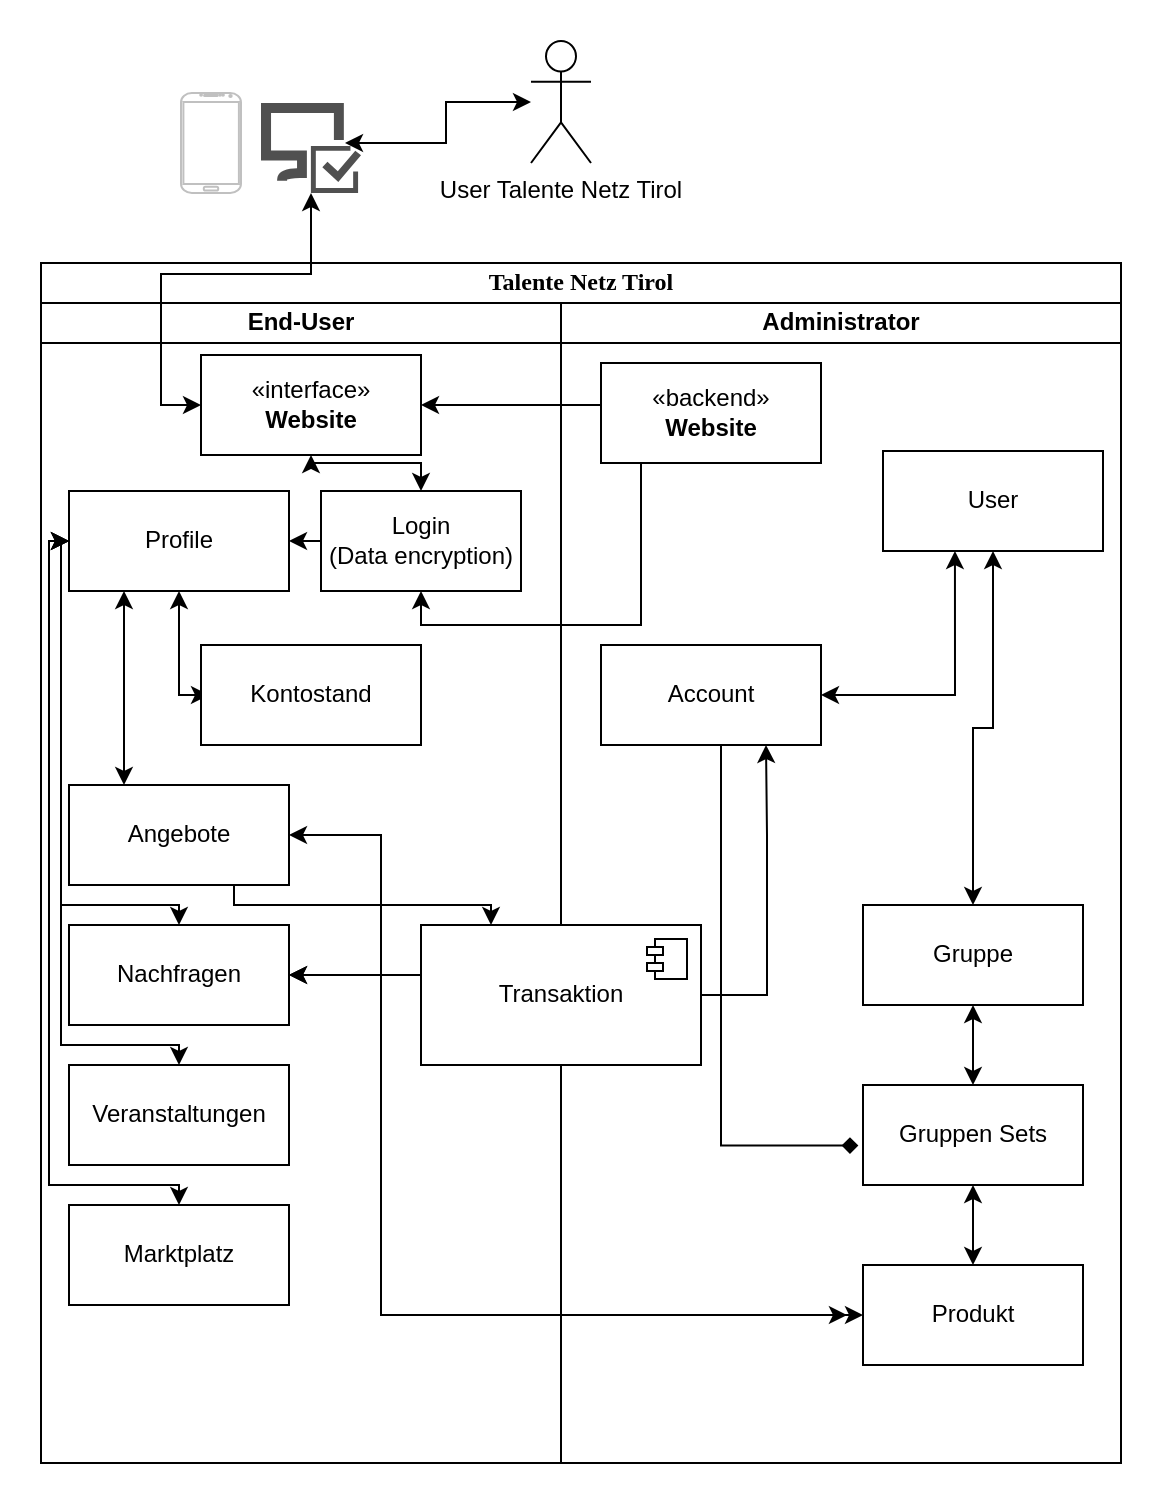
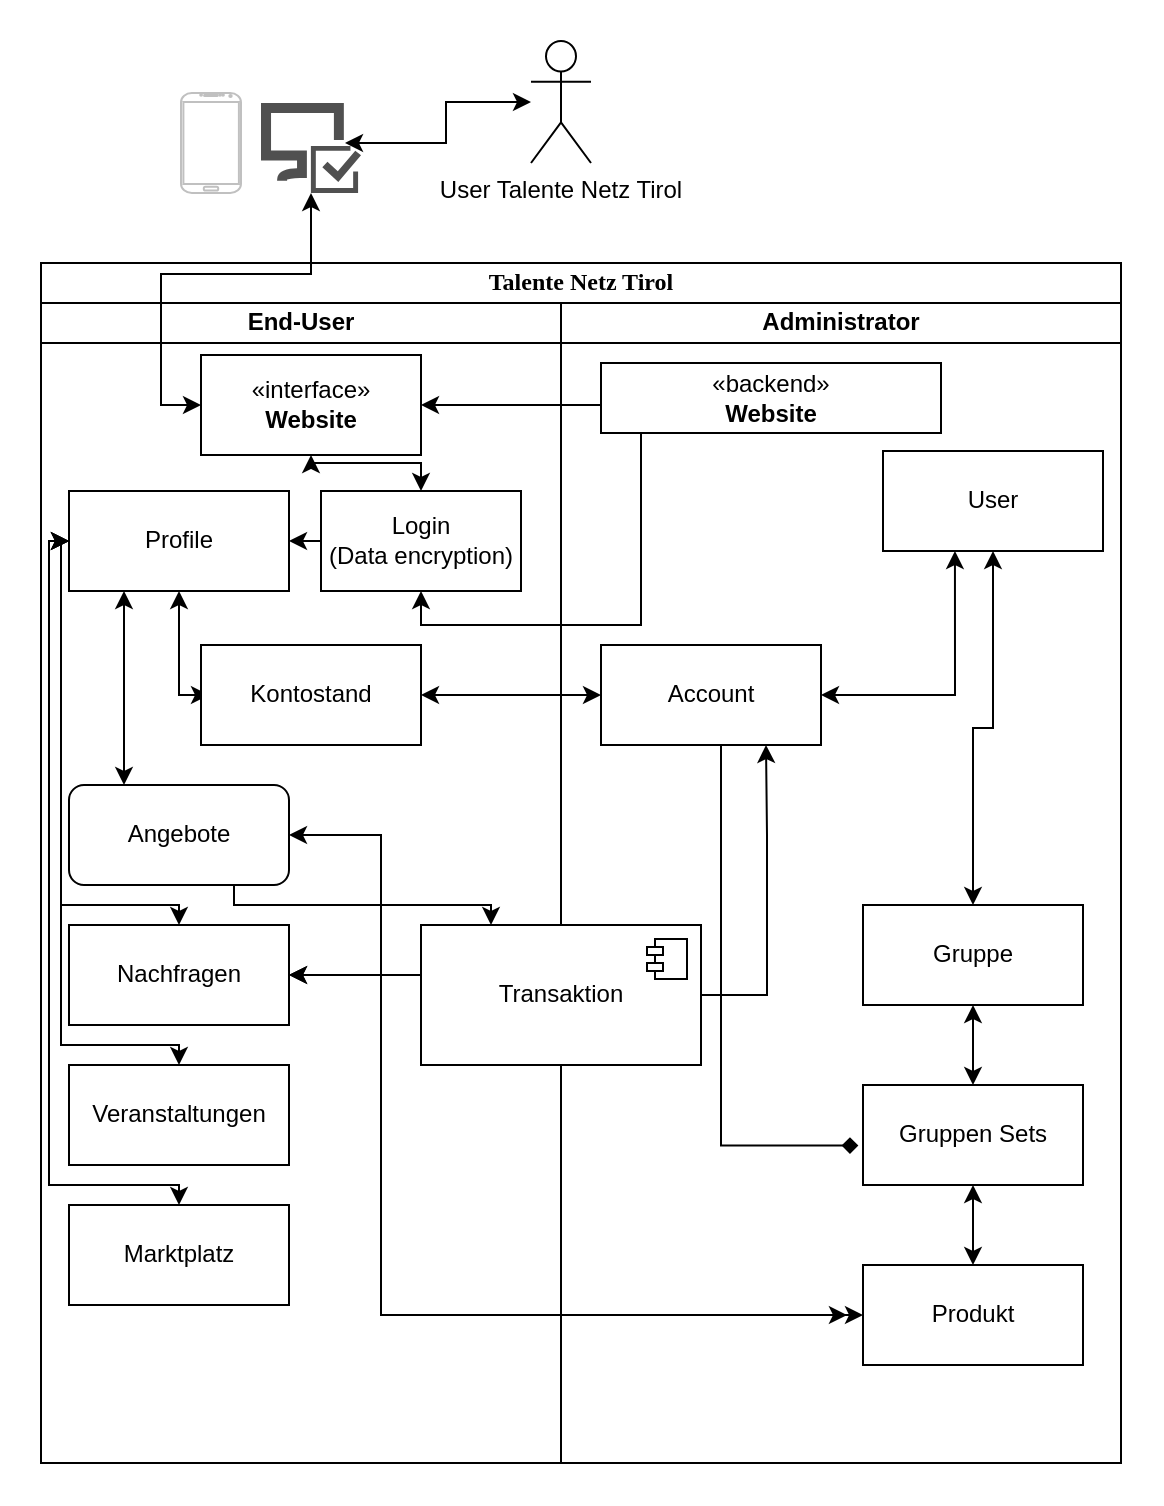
  <mxCell id="0" />
  <mxCell id="1" parent="0" />
  <mxCell id="2" value="Talente Netz Tirol" style="swimlane;html=1;childLayout=stackLayout;startSize=20;rounded=0;shadow=0;comic=0;labelBackgroundColor=none;strokeWidth=1;fontFamily=Verdana;fontSize=12;align=center;" parent="1" vertex="1"><mxGeometry x="20" y="131" width="540" height="600" as="geometry" /></mxCell>
  <mxCell id="3" value="End-User" style="swimlane;html=1;startSize=20;" parent="2" vertex="1"><mxGeometry y="20" width="260" height="580" as="geometry" /></mxCell>
  <mxCell id="4" style="edgeStyle=orthogonalEdgeStyle;rounded=0;orthogonalLoop=1;jettySize=auto;html=1;entryX=1;entryY=0.5;entryDx=0;entryDy=0;" parent="3" target="11" edge="1"><mxGeometry relative="1" as="geometry"><mxPoint x="144" y="119" as="sourcePoint" /></mxGeometry></mxCell>
  <mxCell id="5" value="Login &lt;br&gt;(Data encryption)" style="html=1;" parent="3" vertex="1"><mxGeometry x="140" y="94" width="100" height="50" as="geometry" /></mxCell>
  <mxCell id="6" style="edgeStyle=orthogonalEdgeStyle;rounded=0;orthogonalLoop=1;jettySize=auto;html=1;startArrow=classic;startFill=1;" parent="3" source="11" edge="1"><mxGeometry relative="1" as="geometry"><mxPoint x="84" y="196" as="targetPoint" /><Array as="points"><mxPoint x="69" y="151" /><mxPoint x="69" y="151" /></Array></mxGeometry></mxCell>
  <mxCell id="7" style="edgeStyle=orthogonalEdgeStyle;rounded=0;orthogonalLoop=1;jettySize=auto;html=1;entryX=0.25;entryY=0;entryDx=0;entryDy=0;startArrow=classic;startFill=1;" parent="3" source="11" target="13" edge="1"><mxGeometry relative="1" as="geometry"><Array as="points"><mxPoint x="42" y="193" /></Array></mxGeometry></mxCell>
  <mxCell id="8" style="edgeStyle=orthogonalEdgeStyle;rounded=0;orthogonalLoop=1;jettySize=auto;html=1;startArrow=classic;startFill=1;entryX=0.5;entryY=0;entryDx=0;entryDy=0;" parent="3" source="11" target="14" edge="1"><mxGeometry relative="1" as="geometry"><Array as="points"><mxPoint x="10" y="119" /><mxPoint x="10" y="301" /><mxPoint x="69" y="301" /></Array></mxGeometry></mxCell>
  <mxCell id="9" style="edgeStyle=orthogonalEdgeStyle;rounded=0;orthogonalLoop=1;jettySize=auto;html=1;entryX=0.5;entryY=0;entryDx=0;entryDy=0;startArrow=classic;startFill=1;" parent="3" source="11" target="15" edge="1"><mxGeometry relative="1" as="geometry"><Array as="points"><mxPoint x="10" y="119" /><mxPoint x="10" y="371" /><mxPoint x="69" y="371" /></Array></mxGeometry></mxCell>
  <mxCell id="10" style="edgeStyle=orthogonalEdgeStyle;rounded=0;orthogonalLoop=1;jettySize=auto;html=1;entryX=0.5;entryY=0;entryDx=0;entryDy=0;startArrow=classic;startFill=1;" parent="3" source="11" target="12" edge="1"><mxGeometry relative="1" as="geometry"><Array as="points"><mxPoint x="4" y="119" /><mxPoint x="4" y="441" /><mxPoint x="69" y="441" /></Array></mxGeometry></mxCell>
  <mxCell id="11" value="Profile" style="html=1;" parent="3" vertex="1"><mxGeometry x="14" y="94" width="110" height="50" as="geometry" /></mxCell>
  <mxCell id="12" value="Marktplatz" style="html=1;" parent="3" vertex="1"><mxGeometry x="14" y="451" width="110" height="50" as="geometry" /></mxCell>
- <mxCell id="13" value="Angebote" style="html=1;" parent="3" vertex="1"><mxGeometry x="14" y="241" width="110" height="50" as="geometry" /></mxCell>
+ <mxCell id="13" value="Angebote" style="html=1;rounded=1;" parent="3" vertex="1"><mxGeometry x="14" y="241" width="110" height="50" as="geometry" /></mxCell>
  <mxCell id="14" value="Nachfragen" style="html=1;" parent="3" vertex="1"><mxGeometry x="14" y="311" width="110" height="50" as="geometry" /></mxCell>
  <mxCell id="15" value="Veranstaltungen" style="html=1;" parent="3" vertex="1"><mxGeometry x="14" y="381" width="110" height="50" as="geometry" /></mxCell>
  <mxCell id="16" value="Kontostand" style="html=1;" parent="3" vertex="1"><mxGeometry x="80" y="171" width="110" height="50" as="geometry" /></mxCell>
  <mxCell id="17" style="edgeStyle=orthogonalEdgeStyle;rounded=0;orthogonalLoop=1;jettySize=auto;html=1;entryX=0.5;entryY=0;entryDx=0;entryDy=0;startArrow=classic;startFill=1;" parent="3" source="18" target="5" edge="1"><mxGeometry relative="1" as="geometry"><Array as="points"><mxPoint x="135" y="80" /><mxPoint x="190" y="80" /></Array></mxGeometry></mxCell>
  <mxCell id="18" value="«interface»&lt;br&gt;&lt;b&gt;Website&lt;/b&gt;" style="html=1;" parent="3" vertex="1"><mxGeometry x="80" y="26" width="110" height="50" as="geometry" /></mxCell>
  <mxCell id="19" style="edgeStyle=orthogonalEdgeStyle;rounded=0;orthogonalLoop=1;jettySize=auto;html=1;startArrow=classic;startFill=1;" parent="3" source="5" target="18" edge="1"><mxGeometry relative="1" as="geometry"><Array as="points"><mxPoint x="190" y="161" /><mxPoint x="300" y="161" /></Array></mxGeometry></mxCell>
  <mxCell id="20" value="Administrator" style="swimlane;html=1;startSize=20;" parent="2" vertex="1"><mxGeometry x="260" y="20" width="280" height="580" as="geometry" /></mxCell>
  <mxCell id="21" style="edgeStyle=orthogonalEdgeStyle;rounded=0;orthogonalLoop=1;jettySize=auto;html=1;startArrow=classic;startFill=1;" parent="20" source="22" target="23" edge="1"><mxGeometry relative="1" as="geometry" /></mxCell>
  <mxCell id="22" value="User" style="html=1;" parent="20" vertex="1"><mxGeometry x="161" y="74" width="110" height="50" as="geometry" /></mxCell>
  <mxCell id="23" value="Gruppe" style="html=1;" parent="20" vertex="1"><mxGeometry x="151" y="301" width="110" height="50" as="geometry" /></mxCell>
  <mxCell id="24" style="edgeStyle=orthogonalEdgeStyle;rounded=0;orthogonalLoop=1;jettySize=auto;html=1;entryX=0.5;entryY=1;entryDx=0;entryDy=0;startArrow=classic;startFill=1;" parent="20" source="25" target="23" edge="1"><mxGeometry relative="1" as="geometry" /></mxCell>
  <mxCell id="25" value="Gruppen Sets" style="html=1;" parent="20" vertex="1"><mxGeometry x="151" y="391" width="110" height="50" as="geometry" /></mxCell>
  <mxCell id="26" style="edgeStyle=orthogonalEdgeStyle;rounded=0;orthogonalLoop=1;jettySize=auto;html=1;entryX=0.5;entryY=1;entryDx=0;entryDy=0;startArrow=classic;startFill=1;" parent="20" source="27" target="25" edge="1"><mxGeometry relative="1" as="geometry" /></mxCell>
  <mxCell id="27" value="Produkt" style="html=1;" parent="20" vertex="1"><mxGeometry x="151" y="481" width="110" height="50" as="geometry" /></mxCell>
  <mxCell id="28" style="edgeStyle=orthogonalEdgeStyle;rounded=0;orthogonalLoop=1;jettySize=auto;html=1;entryX=-0.021;entryY=0.606;entryDx=0;entryDy=0;entryPerimeter=0;endArrow=diamond;" parent="20" source="30" target="25" edge="1"><mxGeometry relative="1" as="geometry"><mxPoint x="144" y="421" as="targetPoint" /><Array as="points"><mxPoint x="80" y="421" /></Array></mxGeometry></mxCell>
  <mxCell id="29" style="edgeStyle=orthogonalEdgeStyle;rounded=0;orthogonalLoop=1;jettySize=auto;html=1;entryX=0.327;entryY=1;entryDx=0;entryDy=0;entryPerimeter=0;startArrow=classic;startFill=1;" parent="20" source="30" target="22" edge="1"><mxGeometry relative="1" as="geometry" /></mxCell>
  <mxCell id="30" value="Account" style="html=1;" parent="20" vertex="1"><mxGeometry x="20" y="171" width="110" height="50" as="geometry" /></mxCell>
- <mxCell id="31" value="«backend»&lt;br&gt;&lt;b&gt;Website&lt;/b&gt;" style="html=1;" parent="20" vertex="1"><mxGeometry x="20" y="30" width="110" height="50" as="geometry" /></mxCell>
+ <mxCell id="31" value="«backend»&lt;br&gt;&lt;b&gt;Website&lt;/b&gt;" style="html=1;" parent="20" vertex="1"><mxGeometry x="20" y="30" width="170" height="35" as="geometry" /></mxCell>
  <mxCell id="32" style="edgeStyle=orthogonalEdgeStyle;rounded=0;orthogonalLoop=1;jettySize=auto;html=1;entryX=0;entryY=0.5;entryDx=0;entryDy=0;startArrow=classic;startFill=1;" parent="2" source="13" target="27" edge="1"><mxGeometry relative="1" as="geometry"><Array as="points"><mxPoint x="170" y="286" /><mxPoint x="170" y="526" /></Array></mxGeometry></mxCell>
  <mxCell id="33" style="edgeStyle=orthogonalEdgeStyle;rounded=0;orthogonalLoop=1;jettySize=auto;html=1;entryX=-0.073;entryY=0.5;entryDx=0;entryDy=0;entryPerimeter=0;startArrow=classic;startFill=1;" parent="2" source="14" target="27" edge="1"><mxGeometry relative="1" as="geometry"><Array as="points"><mxPoint x="170" y="356" /><mxPoint x="170" y="526" /></Array></mxGeometry></mxCell>
+ <mxCell id="34" style="edgeStyle=orthogonalEdgeStyle;rounded=0;orthogonalLoop=1;jettySize=auto;html=1;startArrow=classic;startFill=1;" parent="2" source="16" target="30" edge="1"><mxGeometry relative="1" as="geometry" /></mxCell>
  <mxCell id="35" style="edgeStyle=orthogonalEdgeStyle;rounded=0;orthogonalLoop=1;jettySize=auto;html=1;entryX=0.84;entryY=0.444;entryDx=0;entryDy=0;entryPerimeter=0;startArrow=classic;startFill=1;" parent="1" source="36" target="38" edge="1"><mxGeometry relative="1" as="geometry" /></mxCell>
  <mxCell id="36" value="User Talente Netz Tirol" style="shape=umlActor;verticalLabelPosition=bottom;verticalAlign=top;html=1;" parent="1" vertex="1"><mxGeometry x="265" y="20" width="30" height="61" as="geometry" /></mxCell>
  <mxCell id="37" style="edgeStyle=orthogonalEdgeStyle;rounded=0;orthogonalLoop=1;jettySize=auto;html=1;entryX=0;entryY=0.5;entryDx=0;entryDy=0;startArrow=classic;startFill=1;" parent="1" source="38" target="18" edge="1"><mxGeometry relative="1" as="geometry" /></mxCell>
  <mxCell id="38" value="" style="pointerEvents=1;shadow=0;dashed=0;html=1;strokeColor=none;labelPosition=center;verticalLabelPosition=bottom;verticalAlign=top;align=center;fillColor=#505050;shape=mxgraph.mscae.intune.computer_inventory" parent="1" vertex="1"><mxGeometry x="130" y="51" width="50" height="45" as="geometry" /></mxCell>
  <mxCell id="39" style="edgeStyle=orthogonalEdgeStyle;rounded=0;orthogonalLoop=1;jettySize=auto;html=1;entryX=0.75;entryY=1;entryDx=0;entryDy=0;startArrow=none;startFill=0;" parent="1" source="40" target="30" edge="1"><mxGeometry relative="1" as="geometry"><Array as="points"><mxPoint x="383" y="497" /><mxPoint x="383" y="417" /></Array></mxGeometry></mxCell>
  <mxCell id="40" value="Transaktion" style="html=1;dropTarget=0;" parent="1" vertex="1"><mxGeometry x="210" y="462" width="140" height="70" as="geometry" /></mxCell>
  <mxCell id="41" value="" style="shape=module;jettyWidth=8;jettyHeight=4;" parent="40" vertex="1"><mxGeometry x="1" width="20" height="20" relative="1" as="geometry"><mxPoint x="-27" y="7" as="offset" /></mxGeometry></mxCell>
  <mxCell id="42" style="edgeStyle=orthogonalEdgeStyle;rounded=0;orthogonalLoop=1;jettySize=auto;html=1;startArrow=none;startFill=0;" parent="1" source="40" target="14" edge="1"><mxGeometry relative="1" as="geometry"><Array as="points"><mxPoint x="190" y="487" /><mxPoint x="190" y="487" /></Array></mxGeometry></mxCell>
  <mxCell id="43" style="edgeStyle=orthogonalEdgeStyle;rounded=0;orthogonalLoop=1;jettySize=auto;html=1;startArrow=none;startFill=0;entryX=0.25;entryY=0;entryDx=0;entryDy=0;exitX=0.75;exitY=1;exitDx=0;exitDy=0;" parent="1" source="13" target="40" edge="1"><mxGeometry relative="1" as="geometry"><mxPoint x="250" y="492" as="targetPoint" /><Array as="points"><mxPoint x="117" y="452" /><mxPoint x="245" y="452" /></Array></mxGeometry></mxCell>
  <mxCell id="44" value="" style="verticalLabelPosition=bottom;verticalAlign=top;html=1;shadow=0;dashed=0;strokeWidth=1;shape=mxgraph.android.phone2;strokeColor=#c0c0c0;" vertex="1" parent="1"><mxGeometry x="90" y="46" width="30" height="50" as="geometry" /></mxCell>
